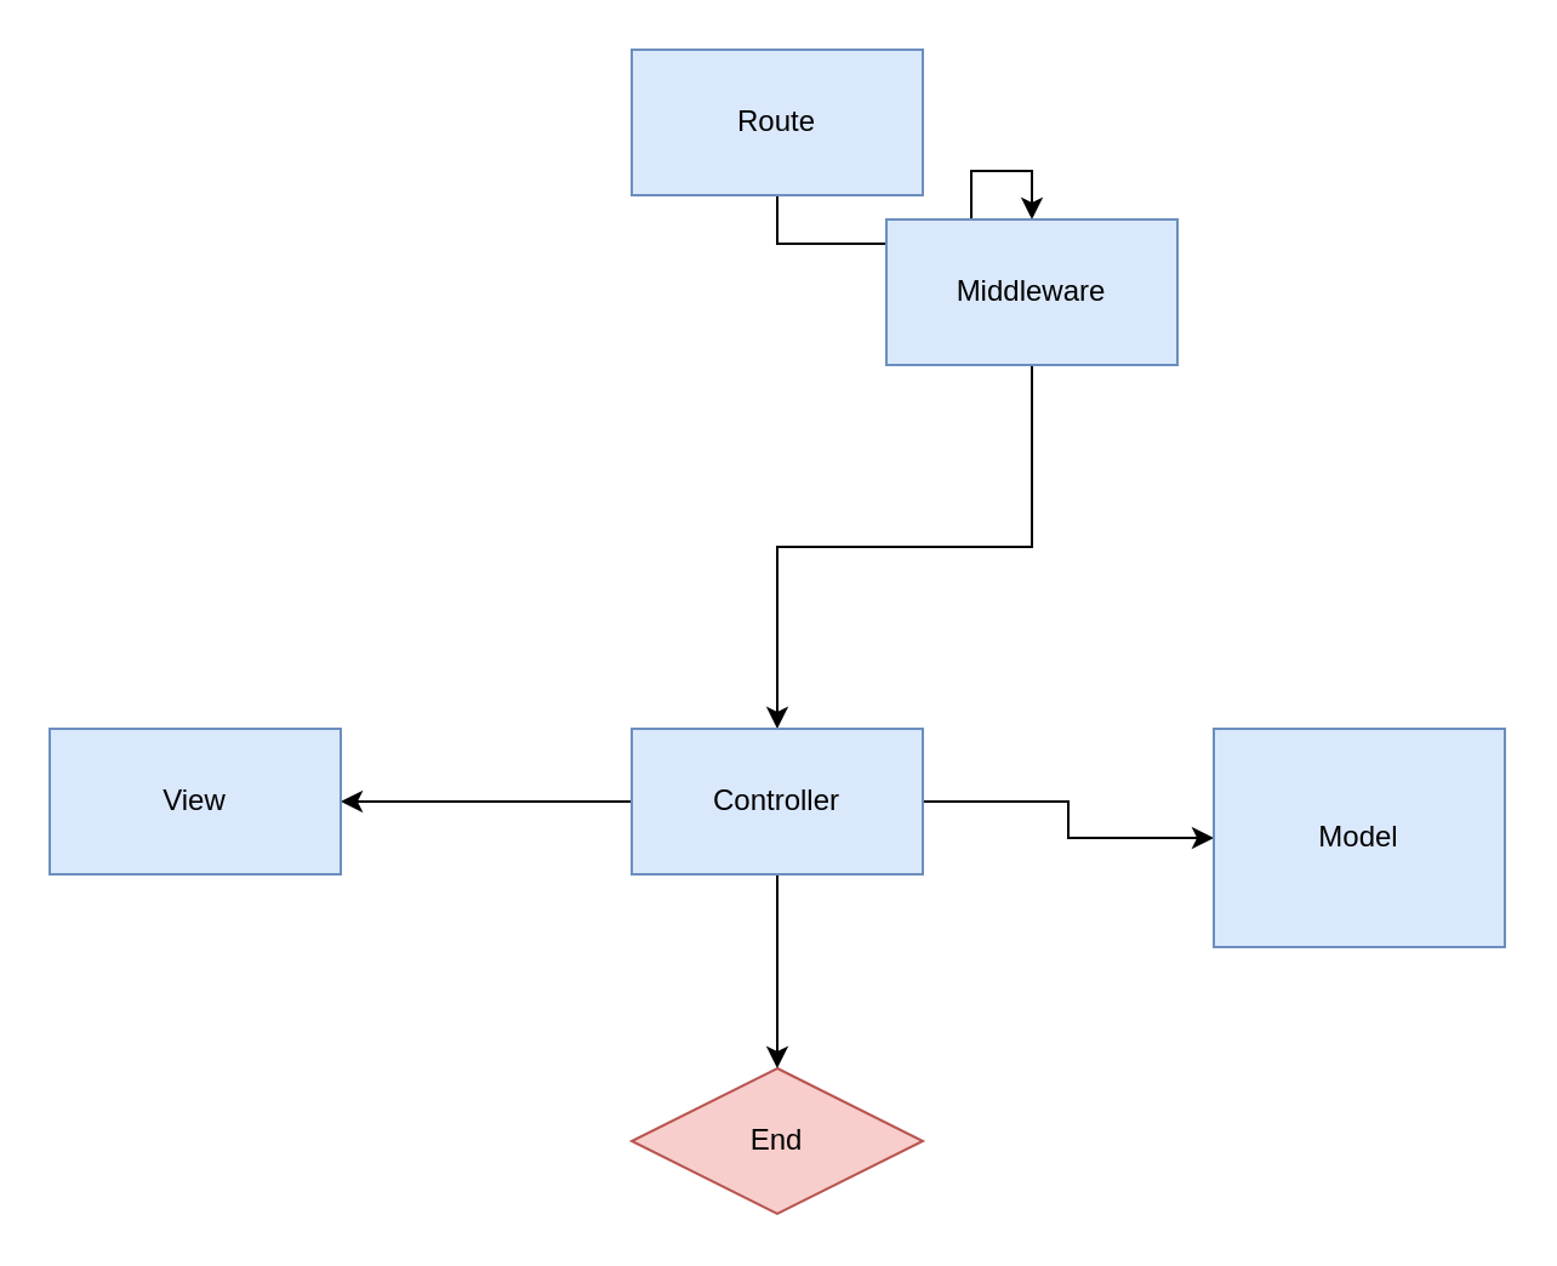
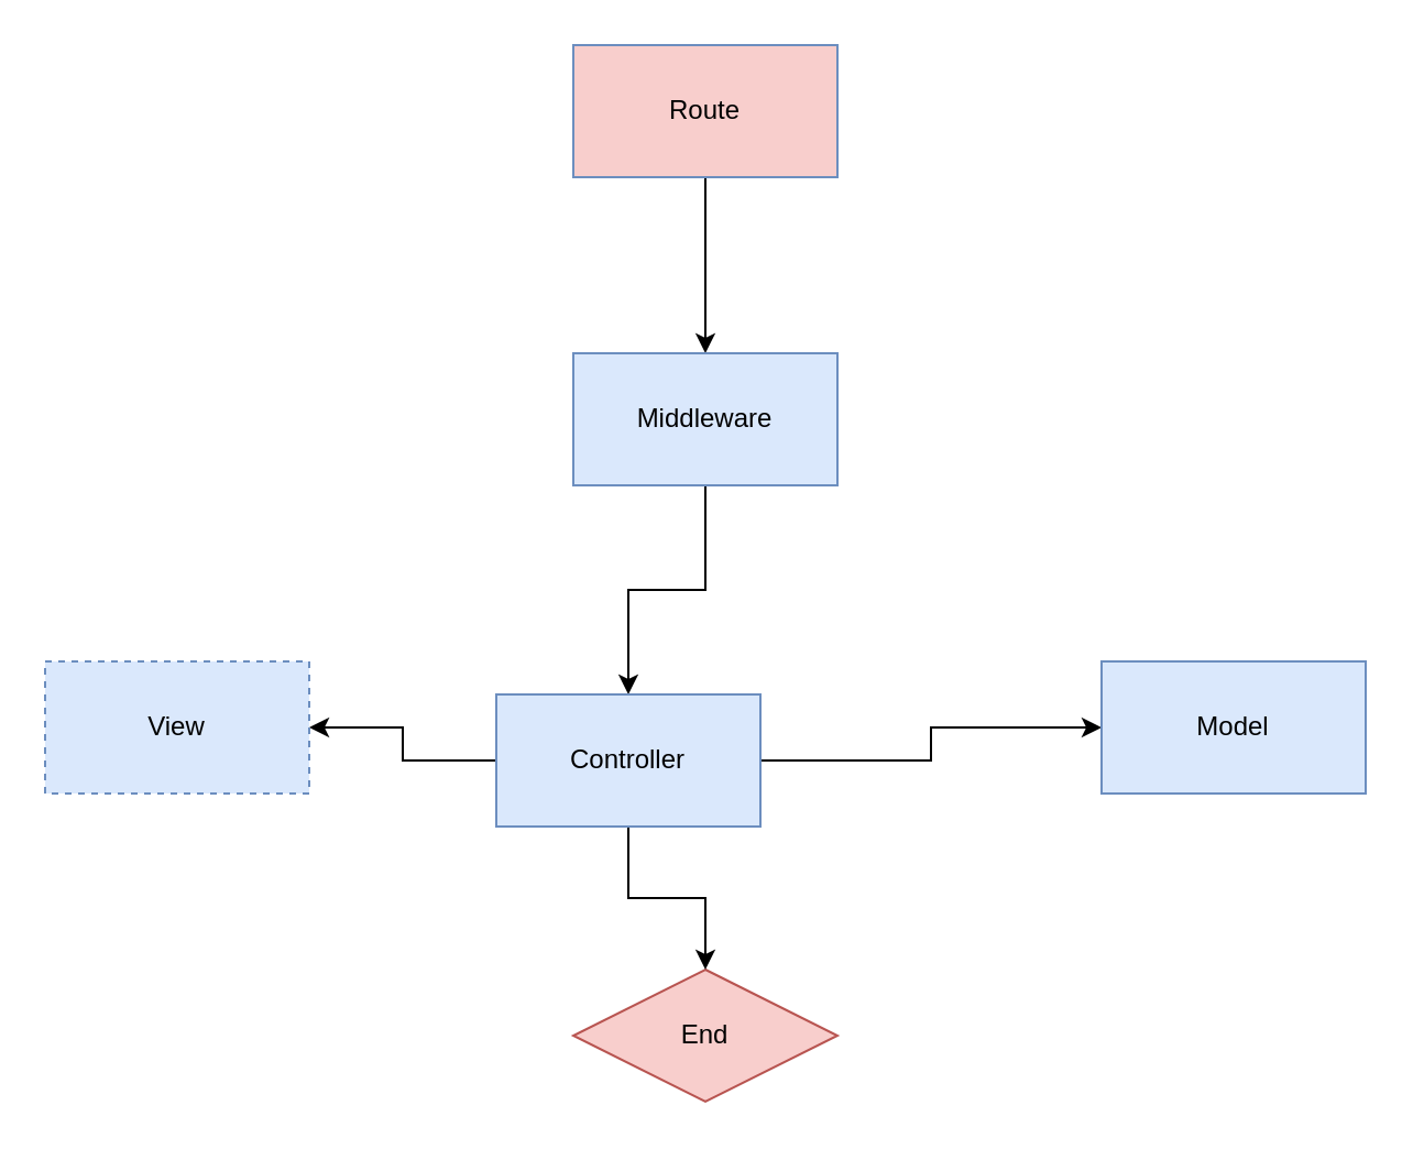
  <mxCell id="0" />
  <mxCell id="1" parent="0" />
  <mxCell id="2" value="End" style="rhombus;whiteSpace=wrap;html=1;arcSize=50;fillColor=#f8cecc;strokeColor=#b85450;" vertex="1" parent="1"><mxGeometry x="260" y="440" width="120" height="60" as="geometry" /></mxCell>
  <mxCell id="3" style="edgeStyle=orthogonalEdgeStyle;rounded=0;orthogonalLoop=1;jettySize=auto;html=1;exitX=0.5;exitY=1;exitDx=0;exitDy=0;entryX=0.5;entryY=0;entryDx=0;entryDy=0;" edge="1" parent="1" source="4" target="6"><mxGeometry relative="1" as="geometry" /></mxCell>
- <mxCell id="4" value="Route" style="rounded=0;whiteSpace=wrap;html=1;fillColor=#dae8fc;strokeColor=#6c8ebf;" vertex="1" parent="1"><mxGeometry x="260" y="20" width="120" height="60" as="geometry" /></mxCell>
+ <mxCell id="4" value="Route" style="rounded=0;whiteSpace=wrap;html=1;fillColor=#f8cecc;strokeColor=#6c8ebf;" vertex="1" parent="1"><mxGeometry x="260" y="20" width="120" height="60" as="geometry" /></mxCell>
  <mxCell id="5" style="edgeStyle=orthogonalEdgeStyle;rounded=0;orthogonalLoop=1;jettySize=auto;html=1;exitX=0.5;exitY=1;exitDx=0;exitDy=0;entryX=0.5;entryY=0;entryDx=0;entryDy=0;" edge="1" parent="1" source="6" target="10"><mxGeometry relative="1" as="geometry" /></mxCell>
- <mxCell id="6" value="Middleware" style="rounded=0;whiteSpace=wrap;html=1;fillColor=#dae8fc;strokeColor=#6c8ebf;" vertex="1" parent="1"><mxGeometry x="365" y="90" width="120" height="60" as="geometry" /></mxCell>
+ <mxCell id="6" value="Middleware" style="rounded=0;whiteSpace=wrap;html=1;fillColor=#dae8fc;strokeColor=#6c8ebf;" vertex="1" parent="1"><mxGeometry x="260" y="160" width="120" height="60" as="geometry" /></mxCell>
  <mxCell id="7" style="edgeStyle=orthogonalEdgeStyle;rounded=0;orthogonalLoop=1;jettySize=auto;html=1;exitX=0;exitY=0.5;exitDx=0;exitDy=0;entryX=1;entryY=0.5;entryDx=0;entryDy=0;" edge="1" parent="1" source="10" target="11"><mxGeometry relative="1" as="geometry" /></mxCell>
  <mxCell id="8" style="edgeStyle=orthogonalEdgeStyle;rounded=0;orthogonalLoop=1;jettySize=auto;html=1;exitX=1;exitY=0.5;exitDx=0;exitDy=0;entryX=0;entryY=0.5;entryDx=0;entryDy=0;" edge="1" parent="1" source="10" target="12"><mxGeometry relative="1" as="geometry" /></mxCell>
  <mxCell id="9" style="edgeStyle=orthogonalEdgeStyle;rounded=0;orthogonalLoop=1;jettySize=auto;html=1;exitX=0.5;exitY=1;exitDx=0;exitDy=0;entryX=0.5;entryY=0;entryDx=0;entryDy=0;" edge="1" parent="1" source="10" target="2"><mxGeometry relative="1" as="geometry" /></mxCell>
- <mxCell id="10" value="Controller" style="rounded=0;whiteSpace=wrap;html=1;fillColor=#dae8fc;strokeColor=#6c8ebf;" vertex="1" parent="1"><mxGeometry x="260" y="300" width="120" height="60" as="geometry" /></mxCell>
- <mxCell id="11" value="View" style="rounded=0;whiteSpace=wrap;html=1;fillColor=#dae8fc;strokeColor=#6c8ebf;" vertex="1" parent="1"><mxGeometry x="20" y="300" width="120" height="60" as="geometry" /></mxCell>
- <mxCell id="12" value="Model" style="rounded=0;whiteSpace=wrap;html=1;fillColor=#dae8fc;strokeColor=#6c8ebf;" vertex="1" parent="1"><mxGeometry x="500" y="300" width="120" height="90" as="geometry" /></mxCell>
+ <mxCell id="10" value="Controller" style="rounded=0;whiteSpace=wrap;html=1;fillColor=#dae8fc;strokeColor=#6c8ebf;" vertex="1" parent="1"><mxGeometry x="225" y="315" width="120" height="60" as="geometry" /></mxCell>
+ <mxCell id="11" value="View" style="rounded=0;whiteSpace=wrap;html=1;fillColor=#dae8fc;strokeColor=#6c8ebf;dashed=1;" vertex="1" parent="1"><mxGeometry x="20" y="300" width="120" height="60" as="geometry" /></mxCell>
+ <mxCell id="12" value="Model" style="rounded=0;whiteSpace=wrap;html=1;fillColor=#dae8fc;strokeColor=#6c8ebf;" vertex="1" parent="1"><mxGeometry x="500" y="300" width="120" height="60" as="geometry" /></mxCell>
